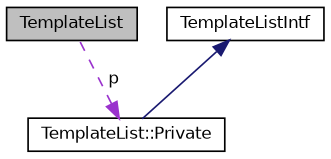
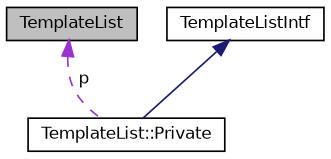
  digraph {
    node [color=black fillcolor=white fontname=Helvetica fontsize=10 shape=record style=filled]
    edge [dir=back fontname=Helvetica fontsize=10 labelfontname=Helvetica labelfontsize=10]
    n1 [fillcolor=grey75 fontcolor=black height=0.2 label=TemplateList width=0.4]
    n2 [height=0.2 label=TemplateListIntf width=0.4]
    n3 [height=0.2 label="TemplateList::Private" width=0.4]
    n2 -> n3 [color=midnightblue style=solid]
-   n3 -> n1 [color=darkorchid3 label=" p" style=dashed]
+   n1 -> n3 [color=darkorchid3 label=" p" style=dashed]
  }
